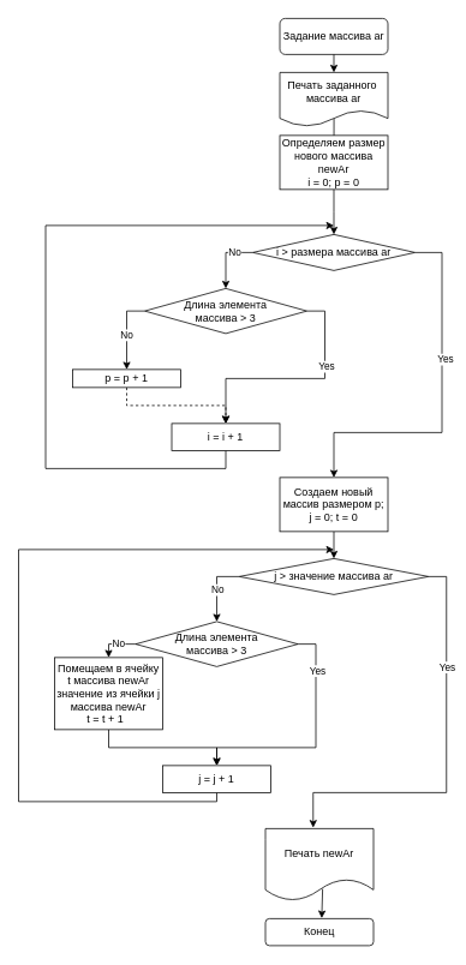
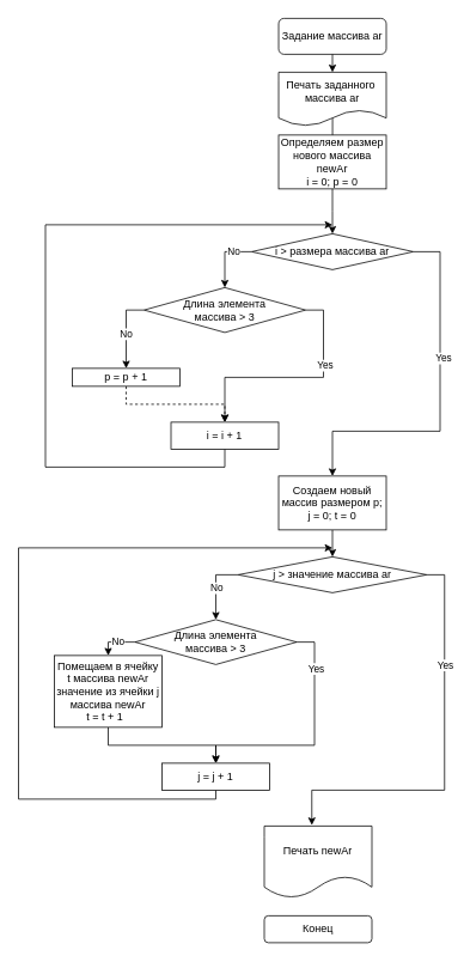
  <mxCell id="0" />
  <mxCell id="1" parent="0" />
  <mxCell id="2" value="Задание массива ar" style="rounded=1;whiteSpace=wrap;html=1;" vertex="1" parent="1"><mxGeometry x="310" y="20" width="120" height="40" as="geometry" /></mxCell>
  <mxCell id="3" value="Печать заданного&amp;nbsp; массива ar" style="shape=document;whiteSpace=wrap;html=1;boundedLbl=1;" vertex="1" parent="1"><mxGeometry x="310" y="80" width="120" height="60" as="geometry" /></mxCell>
  <mxCell id="4" value="" style="endArrow=classic;html=1;rounded=0;entryX=0.5;entryY=0;entryDx=0;entryDy=0;exitX=0.5;exitY=1;exitDx=0;exitDy=0;" edge="1" parent="1" source="2" target="3"><mxGeometry width="50" height="50" relative="1" as="geometry"><mxPoint x="330" y="110" as="sourcePoint" /><mxPoint x="380" y="60" as="targetPoint" /></mxGeometry></mxCell>
  <mxCell id="5" value="" style="endArrow=classic;html=1;rounded=0;entryX=0.5;entryY=0;entryDx=0;entryDy=0;exitX=0.501;exitY=0.856;exitDx=0;exitDy=0;exitPerimeter=0;" edge="1" parent="1" source="3"><mxGeometry width="50" height="50" relative="1" as="geometry"><mxPoint x="420" y="160" as="sourcePoint" /><mxPoint x="370" y="190" as="targetPoint" /></mxGeometry></mxCell>
  <mxCell id="6" style="edgeStyle=orthogonalEdgeStyle;rounded=0;orthogonalLoop=1;jettySize=auto;html=1;exitX=0;exitY=0.5;exitDx=0;exitDy=0;entryX=0.5;entryY=0;entryDx=0;entryDy=0;" edge="1" parent="1" source="10" target="12"><mxGeometry relative="1" as="geometry" /></mxCell>
  <mxCell id="7" value="No" style="edgeLabel;html=1;align=center;verticalAlign=middle;resizable=0;points=[];" vertex="1" connectable="0" parent="6"><mxGeometry x="0.081" y="-1" relative="1" as="geometry"><mxPoint as="offset" /></mxGeometry></mxCell>
  <mxCell id="8" style="edgeStyle=orthogonalEdgeStyle;rounded=0;orthogonalLoop=1;jettySize=auto;html=1;exitX=1;exitY=0.5;exitDx=0;exitDy=0;entryX=0.5;entryY=0;entryDx=0;entryDy=0;" edge="1" parent="1" source="10" target="21"><mxGeometry relative="1" as="geometry"><Array as="points"><mxPoint x="360" y="345" /><mxPoint x="360" y="420" /><mxPoint x="250" y="420" /></Array></mxGeometry></mxCell>
  <mxCell id="9" value="Yes" style="edgeLabel;html=1;align=center;verticalAlign=middle;resizable=0;points=[];" vertex="1" connectable="0" parent="8"><mxGeometry x="-0.365" y="1" relative="1" as="geometry"><mxPoint as="offset" /></mxGeometry></mxCell>
  <mxCell id="10" value="Длина элемента&lt;br&gt;&amp;nbsp;маcсива &amp;gt; 3&amp;nbsp;" style="rhombus;whiteSpace=wrap;html=1;" vertex="1" parent="1"><mxGeometry x="160" y="320" width="180" height="50" as="geometry" /></mxCell>
  <mxCell id="11" style="edgeStyle=orthogonalEdgeStyle;rounded=0;orthogonalLoop=1;jettySize=auto;html=1;exitX=0.5;exitY=1;exitDx=0;exitDy=0;entryX=0.5;entryY=0;entryDx=0;entryDy=0;dashed=1;" edge="1" parent="1" source="12" target="21"><mxGeometry relative="1" as="geometry" /></mxCell>
  <mxCell id="12" value="p = p + 1" style="rounded=0;whiteSpace=wrap;html=1;" vertex="1" parent="1"><mxGeometry x="80" y="410" width="120" height="20" as="geometry" /></mxCell>
  <mxCell id="13" style="edgeStyle=orthogonalEdgeStyle;rounded=0;orthogonalLoop=1;jettySize=auto;html=1;" edge="1" parent="1" source="14"><mxGeometry relative="1" as="geometry"><mxPoint x="370" y="260" as="targetPoint" /></mxGeometry></mxCell>
  <mxCell id="14" value="Определяем размер нового массива newAr&lt;br&gt;i = 0; p = 0" style="rounded=0;whiteSpace=wrap;html=1;" vertex="1" parent="1"><mxGeometry x="310" y="150" width="120" height="60" as="geometry" /></mxCell>
  <mxCell id="15" style="edgeStyle=orthogonalEdgeStyle;rounded=0;orthogonalLoop=1;jettySize=auto;html=1;exitX=0;exitY=0.5;exitDx=0;exitDy=0;entryX=0.5;entryY=0;entryDx=0;entryDy=0;" edge="1" parent="1" source="19" target="10"><mxGeometry relative="1" as="geometry" /></mxCell>
  <mxCell id="16" value="No" style="edgeLabel;html=1;align=center;verticalAlign=middle;resizable=0;points=[];" vertex="1" connectable="0" parent="15"><mxGeometry x="-0.393" y="-1" relative="1" as="geometry"><mxPoint as="offset" /></mxGeometry></mxCell>
  <mxCell id="17" style="edgeStyle=orthogonalEdgeStyle;rounded=0;orthogonalLoop=1;jettySize=auto;html=1;exitX=1;exitY=0.5;exitDx=0;exitDy=0;entryX=0.5;entryY=0;entryDx=0;entryDy=0;" edge="1" parent="1" source="19" target="23"><mxGeometry relative="1" as="geometry"><Array as="points"><mxPoint x="490" y="280" /><mxPoint x="490" y="480" /><mxPoint x="370" y="480" /></Array></mxGeometry></mxCell>
  <mxCell id="18" value="Yes" style="edgeLabel;html=1;align=center;verticalAlign=middle;resizable=0;points=[];" vertex="1" connectable="0" parent="17"><mxGeometry x="-0.261" y="3" relative="1" as="geometry"><mxPoint as="offset" /></mxGeometry></mxCell>
  <mxCell id="19" value="i &amp;gt; размера массива ar" style="rhombus;whiteSpace=wrap;html=1;" vertex="1" parent="1"><mxGeometry x="280" y="260" width="180" height="40" as="geometry" /></mxCell>
  <mxCell id="20" style="edgeStyle=orthogonalEdgeStyle;rounded=0;orthogonalLoop=1;jettySize=auto;html=1;exitX=0.5;exitY=1;exitDx=0;exitDy=0;" edge="1" parent="1" source="21"><mxGeometry relative="1" as="geometry"><mxPoint x="370" y="250" as="targetPoint" /><Array as="points"><mxPoint x="250" y="520" /><mxPoint x="50" y="520" /><mxPoint x="50" y="250" /></Array></mxGeometry></mxCell>
  <mxCell id="21" value="i = i + 1" style="rounded=0;whiteSpace=wrap;html=1;" vertex="1" parent="1"><mxGeometry x="190" y="470" width="120" height="30" as="geometry" /></mxCell>
  <mxCell id="22" style="edgeStyle=orthogonalEdgeStyle;rounded=0;orthogonalLoop=1;jettySize=auto;html=1;exitX=0.5;exitY=1;exitDx=0;exitDy=0;entryX=0.5;entryY=0;entryDx=0;entryDy=0;" edge="1" parent="1" source="23" target="28"><mxGeometry relative="1" as="geometry" /></mxCell>
  <mxCell id="23" value="Создаем новый массив размером p;&lt;br&gt;j = 0; t = 0" style="rounded=0;whiteSpace=wrap;html=1;" vertex="1" parent="1"><mxGeometry x="310" y="530" width="120" height="60" as="geometry" /></mxCell>
  <mxCell id="24" style="edgeStyle=orthogonalEdgeStyle;rounded=0;orthogonalLoop=1;jettySize=auto;html=1;exitX=0;exitY=0.5;exitDx=0;exitDy=0;entryX=0.5;entryY=0;entryDx=0;entryDy=0;" edge="1" parent="1" source="28" target="33"><mxGeometry relative="1" as="geometry" /></mxCell>
  <mxCell id="25" value="No" style="edgeLabel;html=1;align=center;verticalAlign=middle;resizable=0;points=[];" vertex="1" connectable="0" parent="24"><mxGeometry x="0.053" relative="1" as="geometry"><mxPoint as="offset" /></mxGeometry></mxCell>
  <mxCell id="26" style="edgeStyle=orthogonalEdgeStyle;rounded=0;orthogonalLoop=1;jettySize=auto;html=1;exitX=1;exitY=0.5;exitDx=0;exitDy=0;entryX=0.442;entryY=-0.013;entryDx=0;entryDy=0;entryPerimeter=0;" edge="1" parent="1" source="28" target="38"><mxGeometry relative="1" as="geometry"><Array as="points"><mxPoint x="495" y="640" /><mxPoint x="495" y="880" /><mxPoint x="347" y="880" /></Array></mxGeometry></mxCell>
  <mxCell id="27" value="Yes" style="edgeLabel;html=1;align=center;verticalAlign=middle;resizable=0;points=[];" vertex="1" connectable="0" parent="26"><mxGeometry x="-0.465" relative="1" as="geometry"><mxPoint as="offset" /></mxGeometry></mxCell>
  <mxCell id="28" value="j &amp;gt; значение массива ar" style="rhombus;whiteSpace=wrap;html=1;" vertex="1" parent="1"><mxGeometry x="265" y="620" width="210" height="40" as="geometry" /></mxCell>
  <mxCell id="29" style="edgeStyle=orthogonalEdgeStyle;rounded=0;orthogonalLoop=1;jettySize=auto;html=1;exitX=0;exitY=0.5;exitDx=0;exitDy=0;entryX=0.5;entryY=0;entryDx=0;entryDy=0;" edge="1" parent="1" source="33" target="35"><mxGeometry relative="1" as="geometry" /></mxCell>
  <mxCell id="30" value="No" style="edgeLabel;html=1;align=center;verticalAlign=middle;resizable=0;points=[];" vertex="1" connectable="0" parent="29"><mxGeometry x="-0.103" y="-1" relative="1" as="geometry"><mxPoint as="offset" /></mxGeometry></mxCell>
  <mxCell id="31" style="edgeStyle=orthogonalEdgeStyle;rounded=0;orthogonalLoop=1;jettySize=auto;html=1;exitX=1;exitY=0.5;exitDx=0;exitDy=0;" edge="1" parent="1" source="33"><mxGeometry relative="1" as="geometry"><mxPoint x="240" y="850" as="targetPoint" /><Array as="points"><mxPoint x="350" y="715" /><mxPoint x="350" y="830" /><mxPoint x="240" y="830" /></Array></mxGeometry></mxCell>
  <mxCell id="32" value="Yes" style="edgeLabel;html=1;align=center;verticalAlign=middle;resizable=0;points=[];" vertex="1" connectable="0" parent="31"><mxGeometry x="-0.631" y="1" relative="1" as="geometry"><mxPoint as="offset" /></mxGeometry></mxCell>
  <mxCell id="33" value="Длина элемента&lt;br&gt;&amp;nbsp;маcсива &amp;gt; 3&amp;nbsp;" style="rhombus;whiteSpace=wrap;html=1;" vertex="1" parent="1"><mxGeometry x="150" y="690" width="180" height="50" as="geometry" /></mxCell>
  <mxCell id="34" style="edgeStyle=orthogonalEdgeStyle;rounded=0;orthogonalLoop=1;jettySize=auto;html=1;exitX=0.5;exitY=1;exitDx=0;exitDy=0;entryX=0.5;entryY=0;entryDx=0;entryDy=0;" edge="1" parent="1" source="35" target="37"><mxGeometry relative="1" as="geometry" /></mxCell>
  <mxCell id="35" value="Помещаем в ячейку t массива newAr значение из ячейки j массива newAr&lt;br&gt;t = t + 1&amp;nbsp;&amp;nbsp;" style="rounded=0;whiteSpace=wrap;html=1;" vertex="1" parent="1"><mxGeometry x="60" y="730" width="120" height="80" as="geometry" /></mxCell>
  <mxCell id="36" style="edgeStyle=orthogonalEdgeStyle;rounded=0;orthogonalLoop=1;jettySize=auto;html=1;exitX=0.5;exitY=1;exitDx=0;exitDy=0;" edge="1" parent="1" source="37"><mxGeometry relative="1" as="geometry"><mxPoint x="370" y="610" as="targetPoint" /><Array as="points"><mxPoint x="240" y="890" /><mxPoint x="20" y="890" /><mxPoint x="20" y="610" /></Array></mxGeometry></mxCell>
  <mxCell id="37" value="j = j + 1" style="rounded=0;whiteSpace=wrap;html=1;" vertex="1" parent="1"><mxGeometry x="180" y="850" width="120" height="30" as="geometry" /></mxCell>
  <mxCell id="38" value="Печать newAr" style="shape=document;whiteSpace=wrap;html=1;boundedLbl=1;" vertex="1" parent="1"><mxGeometry x="294" y="920" width="120" height="80" as="geometry" /></mxCell>
  <mxCell id="39" value="Конец" style="rounded=1;whiteSpace=wrap;html=1;" vertex="1" parent="1"><mxGeometry x="294" y="1020" width="120" height="30" as="geometry" /></mxCell>
- <mxCell id="40" value="" style="endArrow=classic;html=1;rounded=0;exitX=0.529;exitY=0.838;exitDx=0;exitDy=0;exitPerimeter=0;entryX=0.521;entryY=-0.017;entryDx=0;entryDy=0;entryPerimeter=0;" edge="1" parent="1" source="38" target="39"><mxGeometry width="50" height="50" relative="1" as="geometry"><mxPoint x="340" y="1010" as="sourcePoint" /><mxPoint x="390" y="960" as="targetPoint" /></mxGeometry></mxCell>
